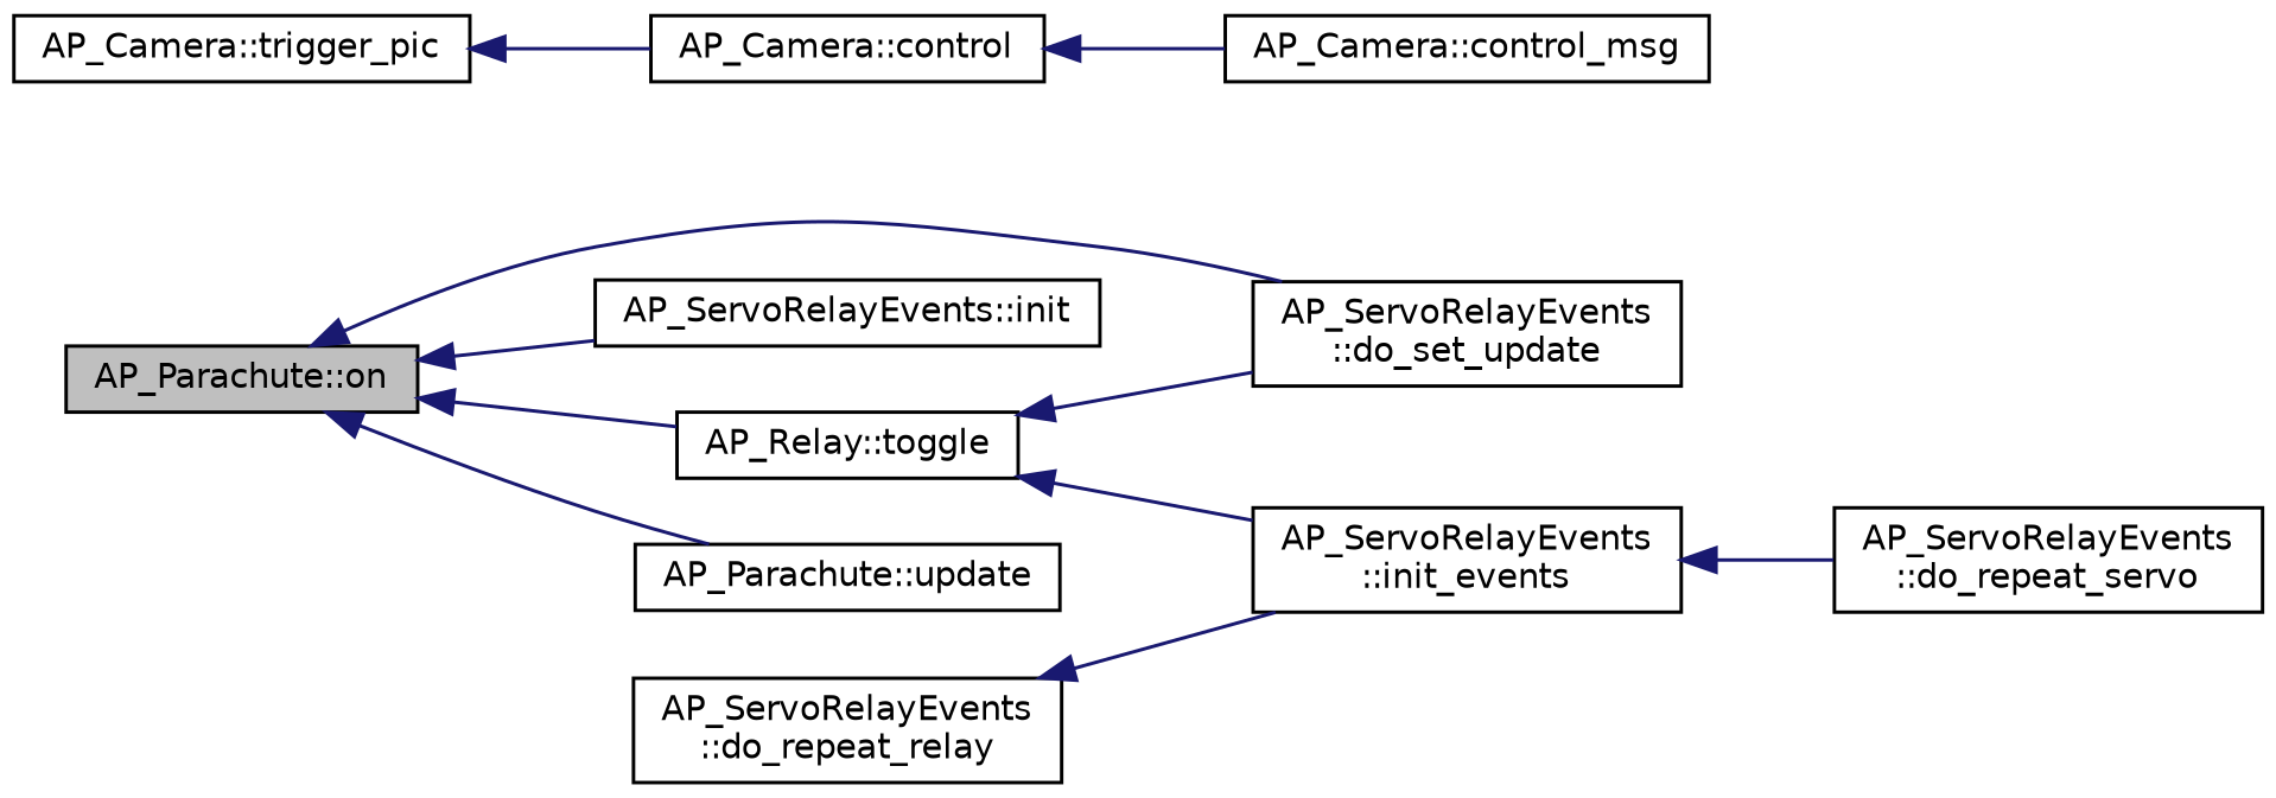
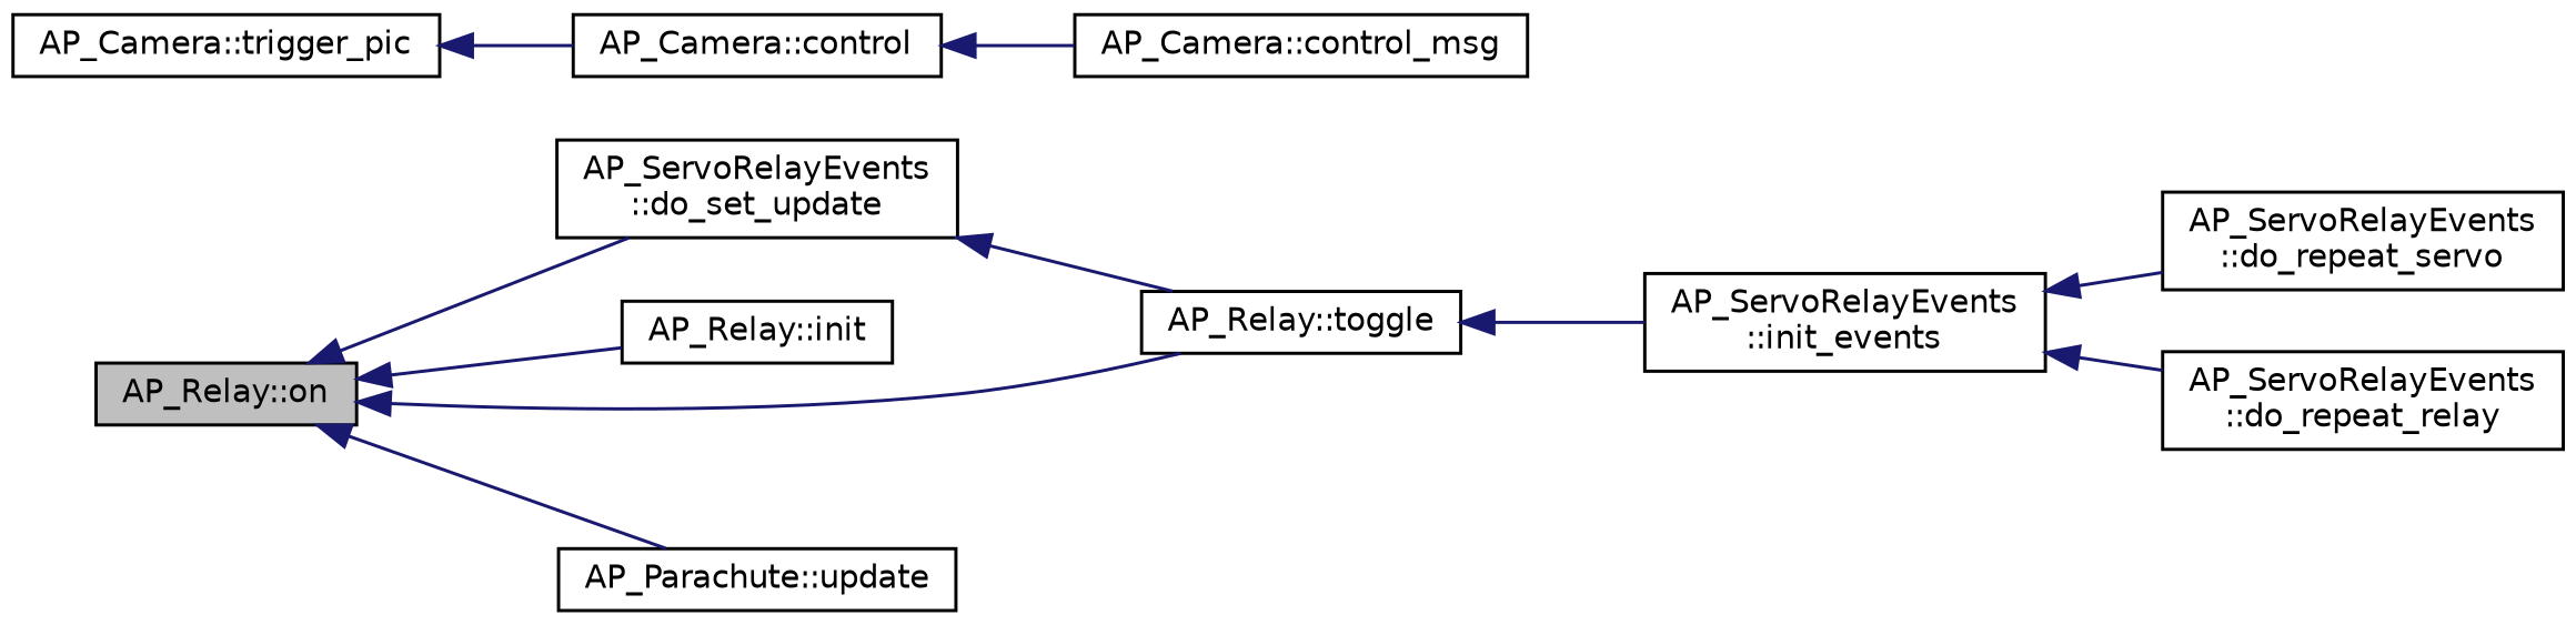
  digraph {
    rankdir=LR
    node [color=black fillcolor=white fontname=Helvetica fontsize=10 shape=record style=filled]
    edge [color=midnightblue dir=back fontname=Helvetica fontsize=10 labelfontname=Helvetica labelfontsize=10 style=solid]
-   n1 [fillcolor=grey75 fontcolor=black height=0.2 label="AP_Parachute::on" width=0.4]
+   n1 [fillcolor=grey75 fontcolor=black height=0.2 label="AP_Relay::on" width=0.4]
    n2 [height=0.2 label="AP_ServoRelayEvents\l::do_set_update" width=0.4]
-   n3 [height=0.2 label="AP_ServoRelayEvents::init" width=0.4]
+   n3 [height=0.2 label="AP_Relay::init" width=0.4]
    n4 [height=0.2 label="AP_Relay::toggle" width=0.4]
    n5 [height=0.2 label="AP_Parachute::update" width=0.4]
    n6 [height=0.2 label="AP_ServoRelayEvents\l::init_events" width=0.4]
    n7 [height=0.2 label="AP_Camera::trigger_pic" width=0.4]
    n8 [height=0.2 label="AP_Camera::control" width=0.4]
    n9 [height=0.2 label="AP_Camera::control_msg" width=0.4]
    n10 [height=0.2 label="AP_ServoRelayEvents\l::do_repeat_servo" width=0.4]
    n11 [height=0.2 label="AP_ServoRelayEvents\l::do_repeat_relay" width=0.4]
    n1 -> n2
    n1 -> n3
    n1 -> n4
    n1 -> n5
-   n4 -> n2
+   n2 -> n4
    n4 -> n6
    n6 -> n10
-   n11 -> n6
+   n6 -> n11
    n7 -> n8
    n8 -> n9
  }
